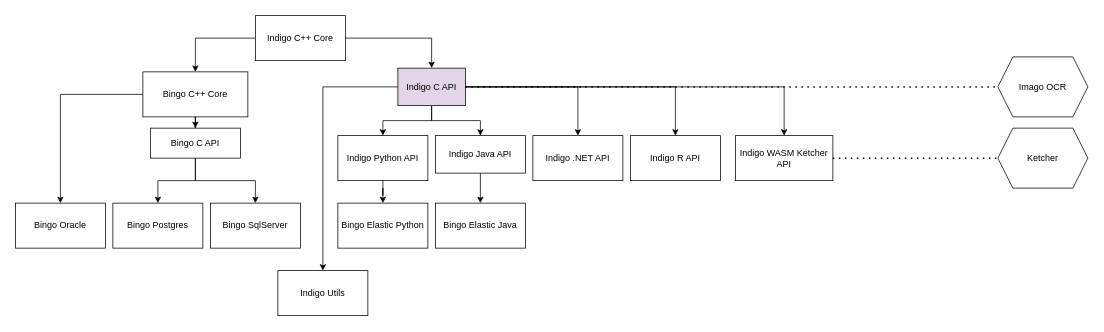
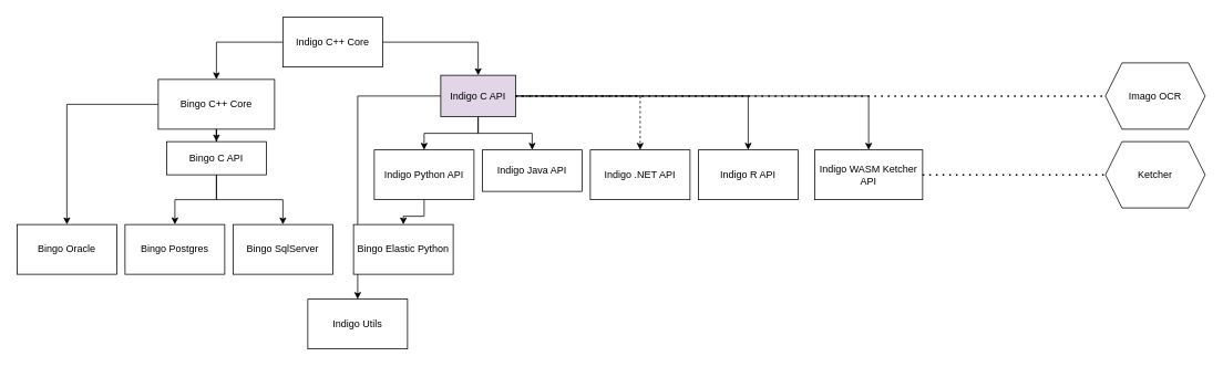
  <mxCell id="0" />
  <mxCell id="1" parent="0" />
  <mxCell id="2" style="edgeStyle=orthogonalEdgeStyle;rounded=0;orthogonalLoop=1;jettySize=auto;html=1;" edge="1" parent="1" source="4" target="7"><mxGeometry relative="1" as="geometry" /></mxCell>
  <mxCell id="3" style="edgeStyle=orthogonalEdgeStyle;rounded=0;orthogonalLoop=1;jettySize=auto;html=1;" edge="1" parent="1" source="4" target="21"><mxGeometry relative="1" as="geometry" /></mxCell>
  <mxCell id="4" value="Indigo C++ Core" style="rounded=0;whiteSpace=wrap;html=1;" vertex="1" parent="1"><mxGeometry x="340" y="20" width="120" height="60" as="geometry" /></mxCell>
  <mxCell id="5" style="edgeStyle=orthogonalEdgeStyle;rounded=0;orthogonalLoop=1;jettySize=auto;html=1;" edge="1" parent="1" source="7" target="11"><mxGeometry relative="1" as="geometry" /></mxCell>
  <mxCell id="6" style="edgeStyle=orthogonalEdgeStyle;rounded=0;orthogonalLoop=1;jettySize=auto;html=1;entryX=0.5;entryY=0;entryDx=0;entryDy=0;" edge="1" parent="1" source="7" target="10"><mxGeometry relative="1" as="geometry" /></mxCell>
  <mxCell id="7" value="Bingo C++ Core" style="rounded=0;whiteSpace=wrap;html=1;" vertex="1" parent="1"><mxGeometry x="190" y="95" width="140" height="60" as="geometry" /></mxCell>
  <mxCell id="8" style="edgeStyle=orthogonalEdgeStyle;rounded=0;orthogonalLoop=1;jettySize=auto;html=1;entryX=0.5;entryY=0;entryDx=0;entryDy=0;" edge="1" parent="1" source="10" target="13"><mxGeometry relative="1" as="geometry" /></mxCell>
  <mxCell id="9" style="edgeStyle=orthogonalEdgeStyle;rounded=0;orthogonalLoop=1;jettySize=auto;html=1;" edge="1" parent="1" source="10" target="14"><mxGeometry relative="1" as="geometry" /></mxCell>
  <mxCell id="10" value="Bingo C API" style="rounded=0;whiteSpace=wrap;html=1;" vertex="1" parent="1"><mxGeometry x="200" y="170" width="120" height="40" as="geometry" /></mxCell>
  <mxCell id="11" value="Bingo Oracle" style="rounded=0;whiteSpace=wrap;html=1;" vertex="1" parent="1"><mxGeometry x="20" y="270" width="120" height="60" as="geometry" /></mxCell>
  <mxCell id="12" style="edgeStyle=orthogonalEdgeStyle;rounded=0;orthogonalLoop=1;jettySize=auto;html=1;exitX=0.5;exitY=1;exitDx=0;exitDy=0;" edge="1" parent="1" source="10" target="10"><mxGeometry relative="1" as="geometry" /></mxCell>
  <mxCell id="13" value="Bingo Postgres" style="rounded=0;whiteSpace=wrap;html=1;" vertex="1" parent="1"><mxGeometry x="150" y="270" width="120" height="60" as="geometry" /></mxCell>
  <mxCell id="14" value="Bingo SqlServer&lt;br&gt;" style="rounded=0;whiteSpace=wrap;html=1;" vertex="1" parent="1"><mxGeometry x="280" y="270" width="120" height="60" as="geometry" /></mxCell>
  <mxCell id="15" style="edgeStyle=orthogonalEdgeStyle;rounded=0;orthogonalLoop=1;jettySize=auto;html=1;entryX=0.5;entryY=0;entryDx=0;entryDy=0;" edge="1" parent="1" source="21" target="24"><mxGeometry relative="1" as="geometry" /></mxCell>
  <mxCell id="16" style="edgeStyle=orthogonalEdgeStyle;rounded=0;orthogonalLoop=1;jettySize=auto;html=1;" edge="1" parent="1" source="21" target="26"><mxGeometry relative="1" as="geometry" /></mxCell>
- <mxCell id="17" style="edgeStyle=orthogonalEdgeStyle;rounded=0;orthogonalLoop=1;jettySize=auto;html=1;entryX=0.5;entryY=0;entryDx=0;entryDy=0;" edge="1" parent="1" source="21" target="27"><mxGeometry relative="1" as="geometry" /></mxCell>
+ <mxCell id="17" style="edgeStyle=orthogonalEdgeStyle;rounded=0;orthogonalLoop=1;jettySize=auto;html=1;entryX=0.5;entryY=0;entryDx=0;entryDy=0;dashed=1;" edge="1" parent="1" source="21" target="27"><mxGeometry relative="1" as="geometry" /></mxCell>
  <mxCell id="18" style="edgeStyle=orthogonalEdgeStyle;rounded=0;orthogonalLoop=1;jettySize=auto;html=1;" edge="1" parent="1" source="21" target="28"><mxGeometry relative="1" as="geometry" /></mxCell>
  <mxCell id="19" style="edgeStyle=orthogonalEdgeStyle;rounded=0;orthogonalLoop=1;jettySize=auto;html=1;entryX=0.5;entryY=0;entryDx=0;entryDy=0;" edge="1" parent="1" source="21" target="29"><mxGeometry relative="1" as="geometry" /></mxCell>
  <mxCell id="20" style="edgeStyle=orthogonalEdgeStyle;rounded=0;orthogonalLoop=1;jettySize=auto;html=1;" edge="1" parent="1" source="21" target="34"><mxGeometry relative="1" as="geometry" /></mxCell>
  <mxCell id="21" value="Indigo C API" style="rounded=0;whiteSpace=wrap;html=1;fillColor=#e1d5e7;" vertex="1" parent="1"><mxGeometry x="530" y="90" width="90" height="50" as="geometry" /></mxCell>
  <mxCell id="22" style="edgeStyle=orthogonalEdgeStyle;rounded=0;orthogonalLoop=1;jettySize=auto;html=1;exitX=0.5;exitY=1;exitDx=0;exitDy=0;" edge="1" parent="1" source="21" target="21"><mxGeometry relative="1" as="geometry" /></mxCell>
  <mxCell id="23" style="edgeStyle=orthogonalEdgeStyle;rounded=0;orthogonalLoop=1;jettySize=auto;html=1;" edge="1" parent="1" source="24" target="32"><mxGeometry relative="1" as="geometry" /></mxCell>
  <mxCell id="24" value="Indigo Python API" style="rounded=0;whiteSpace=wrap;html=1;" vertex="1" parent="1"><mxGeometry x="450" y="180" width="120" height="60" as="geometry" /></mxCell>
- <mxCell id="25" style="edgeStyle=orthogonalEdgeStyle;rounded=0;orthogonalLoop=1;jettySize=auto;html=1;entryX=0.5;entryY=0;entryDx=0;entryDy=0;" edge="1" parent="1" source="26" target="33"><mxGeometry relative="1" as="geometry" /></mxCell>
  <mxCell id="26" value="Indigo Java API" style="rounded=0;whiteSpace=wrap;html=1;" vertex="1" parent="1"><mxGeometry x="580" y="180" width="120" height="50" as="geometry" /></mxCell>
  <mxCell id="27" value="Indigo .NET API" style="rounded=0;whiteSpace=wrap;html=1;" vertex="1" parent="1"><mxGeometry x="710" y="180" width="120" height="60" as="geometry" /></mxCell>
  <mxCell id="28" value="Indigo R API" style="rounded=0;whiteSpace=wrap;html=1;" vertex="1" parent="1"><mxGeometry x="840" y="180" width="120" height="60" as="geometry" /></mxCell>
  <mxCell id="29" value="Indigo WASM Ketcher API" style="rounded=0;whiteSpace=wrap;html=1;" vertex="1" parent="1"><mxGeometry x="980" y="180" width="130" height="60" as="geometry" /></mxCell>
  <mxCell id="30" value="Ketcher" style="shape=hexagon;perimeter=hexagonPerimeter2;whiteSpace=wrap;html=1;fixedSize=1;" vertex="1" parent="1"><mxGeometry x="1330" y="170" width="120" height="80" as="geometry" /></mxCell>
  <mxCell id="31" value="Imago OCR" style="shape=hexagon;perimeter=hexagonPerimeter2;whiteSpace=wrap;html=1;fixedSize=1;" vertex="1" parent="1"><mxGeometry x="1330" y="75" width="120" height="80" as="geometry" /></mxCell>
- <mxCell id="32" value="Bingo Elastic Python" style="rounded=0;whiteSpace=wrap;html=1;" vertex="1" parent="1"><mxGeometry x="450" y="270" width="120" height="60" as="geometry" /></mxCell>
- <mxCell id="33" value="Bingo Elastic Java" style="rounded=0;whiteSpace=wrap;html=1;" vertex="1" parent="1"><mxGeometry x="580" y="270" width="120" height="60" as="geometry" /></mxCell>
+ <mxCell id="32" value="Bingo Elastic Python" style="rounded=0;whiteSpace=wrap;html=1;" vertex="1" parent="1"><mxGeometry x="425" y="270" width="120" height="60" as="geometry" /></mxCell>
  <mxCell id="34" value="Indigo Utils" style="whiteSpace=wrap;html=1;" vertex="1" parent="1"><mxGeometry x="370" y="360" width="120" height="60" as="geometry" /></mxCell>
  <mxCell id="35" value="" style="endArrow=none;dashed=1;html=1;dashPattern=1 3;strokeWidth=2;exitX=1;exitY=0.5;exitDx=0;exitDy=0;" edge="1" parent="1" source="21" target="31"><mxGeometry width="50" height="50" relative="1" as="geometry"><mxPoint x="1090" y="190" as="sourcePoint" /><mxPoint x="1140" y="140" as="targetPoint" /></mxGeometry></mxCell>
  <mxCell id="36" value="" style="endArrow=none;dashed=1;html=1;dashPattern=1 3;strokeWidth=2;exitX=1;exitY=0.5;exitDx=0;exitDy=0;entryX=0;entryY=0.5;entryDx=0;entryDy=0;" edge="1" parent="1" source="29" target="30"><mxGeometry width="50" height="50" relative="1" as="geometry"><mxPoint x="1090" y="190" as="sourcePoint" /><mxPoint x="1140" y="140" as="targetPoint" /></mxGeometry></mxCell>
